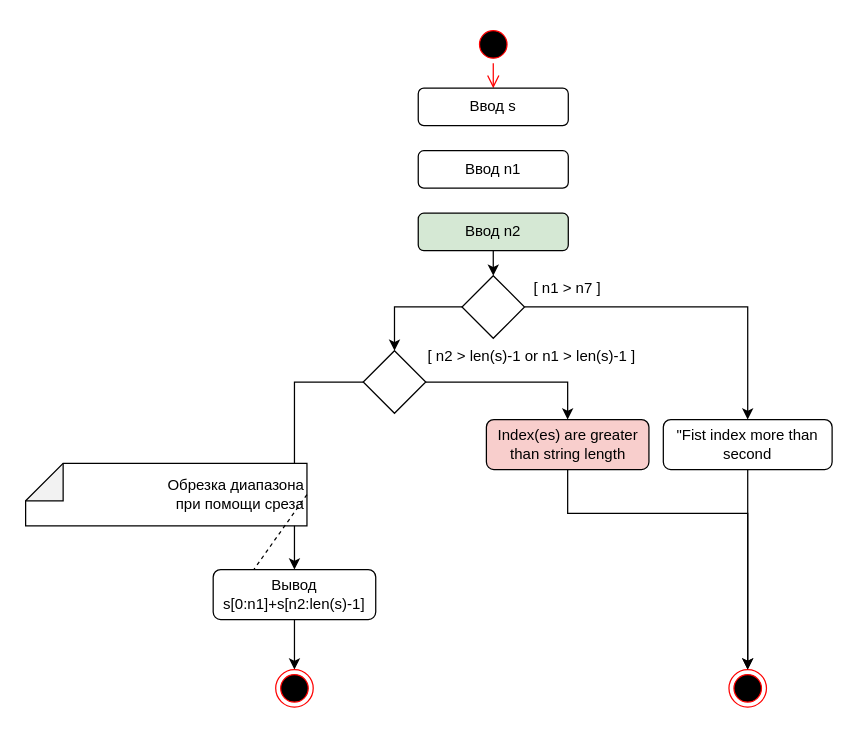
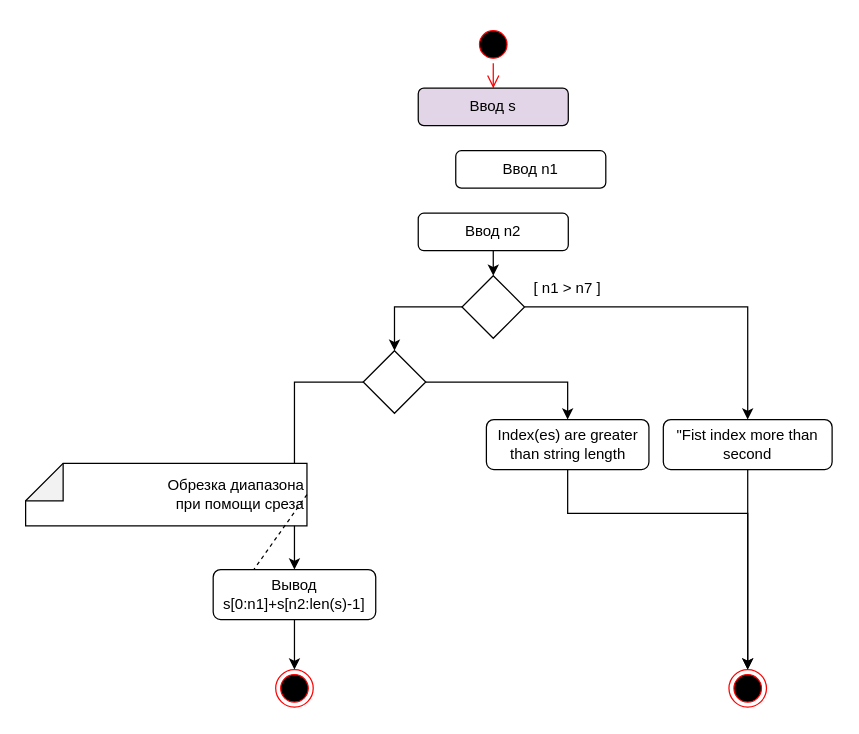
  <mxCell id="0" />
  <mxCell id="1" parent="0" />
  <mxCell id="2" value="" style="ellipse;html=1;shape=startState;fillColor=#000000;strokeColor=#ff0000;" parent="1" vertex="1"><mxGeometry x="379" y="20" width="30" height="30" as="geometry" /></mxCell>
  <mxCell id="3" value="" style="edgeStyle=orthogonalEdgeStyle;html=1;verticalAlign=bottom;endArrow=open;endSize=8;strokeColor=#ff0000;" parent="1" source="2" target="5" edge="1"><mxGeometry relative="1" as="geometry"><mxPoint x="394" y="110" as="targetPoint" /></mxGeometry></mxCell>
  <mxCell id="4" value="" style="ellipse;html=1;shape=endState;fillColor=#000000;strokeColor=#ff0000;" parent="1" vertex="1"><mxGeometry x="582.5" y="535" width="30" height="30" as="geometry" /></mxCell>
- <mxCell id="5" value="Ввод s" style="rounded=1;whiteSpace=wrap;html=1;" parent="1" vertex="1"><mxGeometry x="334" y="70" width="120" height="30" as="geometry" /></mxCell>
+ <mxCell id="5" value="Ввод s" style="rounded=1;whiteSpace=wrap;html=1;fillColor=#e1d5e7;" parent="1" vertex="1"><mxGeometry x="334" y="70" width="120" height="30" as="geometry" /></mxCell>
  <mxCell id="6" style="edgeStyle=orthogonalEdgeStyle;rounded=0;orthogonalLoop=1;jettySize=auto;html=1;exitX=0;exitY=0.5;exitDx=0;exitDy=0;" edge="1" parent="1" source="8" target="11"><mxGeometry relative="1" as="geometry" /></mxCell>
  <mxCell id="7" style="edgeStyle=orthogonalEdgeStyle;rounded=0;orthogonalLoop=1;jettySize=auto;html=1;exitX=1;exitY=0.5;exitDx=0;exitDy=0;entryX=0.5;entryY=0;entryDx=0;entryDy=0;fontFamily=Helvetica;fontColor=#000000;" edge="1" parent="1" source="8" target="17"><mxGeometry relative="1" as="geometry" /></mxCell>
  <mxCell id="8" value="" style="rhombus;whiteSpace=wrap;html=1;labelBackgroundColor=none;fontColor=#000000;" parent="1" vertex="1"><mxGeometry x="369" y="220" width="50" height="50" as="geometry" /></mxCell>
  <mxCell id="9" style="edgeStyle=orthogonalEdgeStyle;rounded=0;orthogonalLoop=1;jettySize=auto;html=1;exitX=0;exitY=0.5;exitDx=0;exitDy=0;fontColor=#000000;entryX=0.5;entryY=0;entryDx=0;entryDy=0;" parent="1" source="11" target="22" edge="1"><mxGeometry relative="1" as="geometry"><mxPoint x="250" y="475" as="targetPoint" /></mxGeometry></mxCell>
  <mxCell id="10" style="edgeStyle=orthogonalEdgeStyle;rounded=0;orthogonalLoop=1;jettySize=auto;html=1;exitX=1;exitY=0.5;exitDx=0;exitDy=0;entryX=0.5;entryY=0;entryDx=0;entryDy=0;fontFamily=Helvetica;fontColor=#000000;" edge="1" parent="1" source="11" target="19"><mxGeometry relative="1" as="geometry" /></mxCell>
  <mxCell id="11" value="" style="rhombus;whiteSpace=wrap;html=1;labelBackgroundColor=none;fontColor=#000000;" parent="1" vertex="1"><mxGeometry x="290" y="280" width="50" height="50" as="geometry" /></mxCell>
- <mxCell id="12" value="Ввод n1" style="rounded=1;whiteSpace=wrap;html=1;" vertex="1" parent="1"><mxGeometry x="334" y="120" width="120" height="30" as="geometry" /></mxCell>
+ <mxCell id="12" value="Ввод n1" style="rounded=1;whiteSpace=wrap;html=1;" vertex="1" parent="1"><mxGeometry x="364" y="120" width="120" height="30" as="geometry" /></mxCell>
  <mxCell id="13" style="edgeStyle=orthogonalEdgeStyle;rounded=0;orthogonalLoop=1;jettySize=auto;html=1;exitX=0.5;exitY=1;exitDx=0;exitDy=0;entryX=0.5;entryY=0;entryDx=0;entryDy=0;" edge="1" parent="1" source="14" target="8"><mxGeometry relative="1" as="geometry" /></mxCell>
- <mxCell id="14" value="Ввод n2" style="rounded=1;whiteSpace=wrap;html=1;fillColor=#d5e8d4;" vertex="1" parent="1"><mxGeometry x="334" y="170" width="120" height="30" as="geometry" /></mxCell>
+ <mxCell id="14" value="Ввод n2" style="rounded=1;whiteSpace=wrap;html=1;" vertex="1" parent="1"><mxGeometry x="334" y="170" width="120" height="30" as="geometry" /></mxCell>
  <mxCell id="15" value="&lt;div&gt;[ n1 &amp;gt; n7 ]&lt;/div&gt;" style="text;whiteSpace=wrap;html=1;fontFamily=Helvetica;verticalAlign=middle;align=center;labelBackgroundColor=none;" vertex="1" parent="1"><mxGeometry x="419" y="220" width="69" height="20" as="geometry" /></mxCell>
  <mxCell id="16" style="edgeStyle=orthogonalEdgeStyle;rounded=0;orthogonalLoop=1;jettySize=auto;html=1;exitX=0.5;exitY=1;exitDx=0;exitDy=0;entryX=0.5;entryY=0;entryDx=0;entryDy=0;fontFamily=Helvetica;fontColor=#000000;" edge="1" parent="1" source="17" target="4"><mxGeometry relative="1" as="geometry" /></mxCell>
  <mxCell id="17" value="&lt;div style=&quot;&quot;&gt;&lt;span style=&quot;&quot;&gt;&quot;Fist index more than second&lt;/span&gt;&lt;/div&gt;" style="rounded=1;whiteSpace=wrap;html=1;fontFamily=Helvetica;labelBackgroundColor=none;" vertex="1" parent="1"><mxGeometry x="530" y="335" width="135" height="40" as="geometry" /></mxCell>
  <mxCell id="18" style="edgeStyle=orthogonalEdgeStyle;rounded=0;orthogonalLoop=1;jettySize=auto;html=1;exitX=0.5;exitY=1;exitDx=0;exitDy=0;entryX=0.5;entryY=0;entryDx=0;entryDy=0;fontFamily=Helvetica;fontColor=#000000;" edge="1" parent="1" source="19" target="4"><mxGeometry relative="1" as="geometry"><Array as="points"><mxPoint x="454" y="410" /><mxPoint x="598" y="410" /></Array></mxGeometry></mxCell>
- <mxCell id="19" value="&lt;div style=&quot;&quot;&gt;&lt;span style=&quot;&quot;&gt;Index(es) are greater than string length&lt;/span&gt;&lt;/div&gt;" style="rounded=1;whiteSpace=wrap;html=1;labelBackgroundColor=none;fontFamily=Helvetica;fillColor=#f8cecc;" vertex="1" parent="1"><mxGeometry x="388.5" y="335" width="130" height="40" as="geometry" /></mxCell>
- <mxCell id="20" value="&lt;div style=&quot;&quot;&gt;[ n2 &amp;gt; &lt;span style=&quot;&quot;&gt;len&lt;/span&gt;(s)-&lt;span style=&quot;&quot;&gt;1 &lt;/span&gt;&lt;span style=&quot;&quot;&gt;or &lt;/span&gt;n1 &amp;gt; &lt;span style=&quot;&quot;&gt;len&lt;/span&gt;(s)-&lt;span style=&quot;&quot;&gt;1 ]&lt;/span&gt;&lt;/div&gt;" style="text;whiteSpace=wrap;html=1;fontFamily=Helvetica;verticalAlign=middle;align=center;labelBackgroundColor=none;" vertex="1" parent="1"><mxGeometry x="340" y="270" width="170" height="30" as="geometry" /></mxCell>
+ <mxCell id="19" value="&lt;div style=&quot;&quot;&gt;&lt;span style=&quot;&quot;&gt;Index(es) are greater than string length&lt;/span&gt;&lt;/div&gt;" style="rounded=1;whiteSpace=wrap;html=1;labelBackgroundColor=none;fontFamily=Helvetica;" vertex="1" parent="1"><mxGeometry x="388.5" y="335" width="130" height="40" as="geometry" /></mxCell>
  <mxCell id="21" style="edgeStyle=orthogonalEdgeStyle;rounded=0;orthogonalLoop=1;jettySize=auto;html=1;exitX=0.5;exitY=1;exitDx=0;exitDy=0;entryX=0.5;entryY=0;entryDx=0;entryDy=0;fontFamily=Helvetica;fontColor=#000000;" edge="1" parent="1" source="22" target="23"><mxGeometry relative="1" as="geometry" /></mxCell>
  <mxCell id="22" value="Вывод&lt;br&gt;&lt;span style=&quot;font-size: 0px;&quot;&gt;%3CmxGraphModel%3E%3Croot%3E%3CmxCell%20id%3D%220%22%2F%3E%3CmxCell%20id%3D%221%22%20parent%3D%220%22%2F%3E%3CmxCell%20id%3D%222%22%20value%3D%22%26lt%3Bpre%20style%3D%26quot%3Bbackground-color%3A%20%232b2b2b%20%3B%20color%3A%20%23a9b7c6%20%3B%20font-family%3A%20%26amp%3Bquot%3Bjetbrains%20mono%26amp%3Bquot%3B%20%2C%20monospace%20%3B%20font-size%3A%209%208pt%26quot%3B%26gt%3Bs%5B%26lt%3Bspan%20style%3D%26quot%3Bcolor%3A%20%236897bb%26quot%3B%26gt%3B0%26lt%3B%2Fspan%26gt%3B%3An1%5D%2Bs%5Bn2%3A%26lt%3Bspan%20style%3D%26quot%3Bcolor%3A%20%238888c6%26quot%3B%26gt%3Blen%26lt%3B%2Fspan%26gt%3B(s)-%26lt%3Bspan%20style%3D%26quot%3Bcolor%3A%20%236897bb%26quot%3B%26gt%3B1%26lt%3B%2Fspan%26gt%3B%5D%26lt%3B%2Fpre%26gt%3B%22%20style%3D%22text%3BwhiteSpace%3Dwrap%3Bhtml%3D1%3BfontFamily%3DHelvetica%3BfontColor%3D%23000000%3B%22%20vertex%3D%221%22%20parent%3D%221%22%3E%3CmxGeometry%20x%3D%22420%22%20y%3D%22550%22%20width%3D%22180%22%20height%3D%2250%22%20as%3D%22geometry%22%2F%3E%3C%2FmxCell%3E%3C%2Froot%3E%3C%2FmxGraphModel%3E&lt;/span&gt;&lt;span style=&quot;&quot;&gt;s[&lt;/span&gt;&lt;span style=&quot;&quot;&gt;0&lt;/span&gt;&lt;span style=&quot;&quot;&gt;:n1]+s[n2:&lt;/span&gt;&lt;span style=&quot;&quot;&gt;len&lt;/span&gt;&lt;span style=&quot;&quot;&gt;(s)-&lt;/span&gt;&lt;span style=&quot;&quot;&gt;1&lt;/span&gt;&lt;span style=&quot;&quot;&gt;]&lt;/span&gt;" style="rounded=1;whiteSpace=wrap;html=1;fontFamily=Helvetica;labelBackgroundColor=none;" vertex="1" parent="1"><mxGeometry x="170" y="455" width="130" height="40" as="geometry" /></mxCell>
  <mxCell id="23" value="" style="ellipse;html=1;shape=endState;fillColor=#000000;strokeColor=#ff0000;" vertex="1" parent="1"><mxGeometry x="220" y="535" width="30" height="30" as="geometry" /></mxCell>
  <mxCell id="24" value="Обрезка диапазона&lt;br&gt;при помощи среза" style="shape=note;whiteSpace=wrap;html=1;backgroundOutline=1;darkOpacity=0.05;labelBackgroundColor=none;fontFamily=Helvetica;fontColor=#000000;align=right;direction=north;" vertex="1" parent="1"><mxGeometry x="20" y="370" width="225" height="50" as="geometry" /></mxCell>
  <mxCell id="25" value="" style="endArrow=none;dashed=1;html=1;fontFamily=Helvetica;fontColor=#000000;exitX=0.5;exitY=1;exitDx=0;exitDy=0;exitPerimeter=0;entryX=0.25;entryY=0;entryDx=0;entryDy=0;" edge="1" parent="1" source="24" target="22"><mxGeometry width="50" height="50" relative="1" as="geometry"><mxPoint x="370" y="440" as="sourcePoint" /><mxPoint x="420" y="390" as="targetPoint" /></mxGeometry></mxCell>
